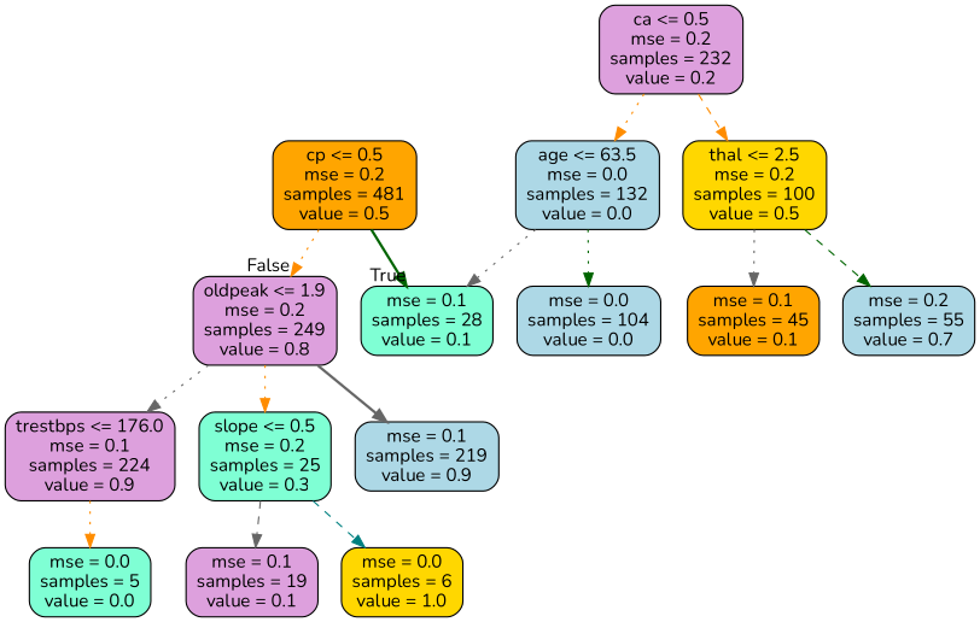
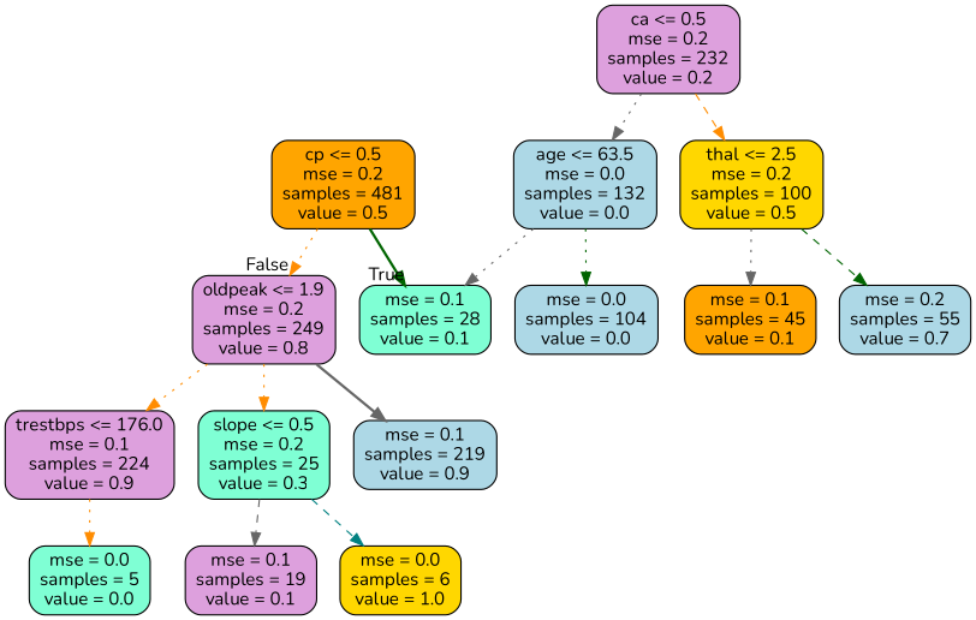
  digraph {
    fontname=Nunito
    node [color=black fillcolor=plum fontname=Nunito shape=box style="rounded,filled"]
    edge [color=darkorange fontname=Nunito style=dotted]
    n1 [fillcolor=orange label="cp <= 0.5\nmse = 0.2\nsamples = 481\nvalue = 0.5"]
    n2 [label="oldpeak <= 1.9\nmse = 0.2\nsamples = 249\nvalue = 0.8"]
    n3 [fillcolor=aquamarine label="mse = 0.1\nsamples = 28\nvalue = 0.1"]
    n4 [label="ca <= 0.5\nmse = 0.2\nsamples = 232\nvalue = 0.2"]
    n5 [fillcolor=gold label="thal <= 2.5\nmse = 0.2\nsamples = 100\nvalue = 0.5"]
    n6 [fillcolor=lightblue label="age <= 63.5\nmse = 0.0\nsamples = 132\nvalue = 0.0"]
    n7 [label="trestbps <= 176.0\nmse = 0.1\nsamples = 224\nvalue = 0.9"]
    n8 [fillcolor=aquamarine label="slope <= 0.5\nmse = 0.2\nsamples = 25\nvalue = 0.3"]
    n9 [fillcolor=lightblue label="mse = 0.1\nsamples = 219\nvalue = 0.9"]
    n10 [fillcolor=lightblue label="mse = 0.2\nsamples = 55\nvalue = 0.7"]
    n11 [fillcolor=orange label="mse = 0.1\nsamples = 45\nvalue = 0.1"]
    n12 [fillcolor=lightblue label="mse = 0.0\nsamples = 104\nvalue = 0.0"]
    n13 [fillcolor=aquamarine label="mse = 0.0\nsamples = 5\nvalue = 0.0"]
    n14 [fillcolor=gold label="mse = 0.0\nsamples = 6\nvalue = 1.0"]
    n15 [label="mse = 0.1\nsamples = 19\nvalue = 0.1"]
    n1 -> n2 [headlabel=False labelangle=-45 labeldistance=2.5]
    n1 -> n3 [color=darkgreen headlabel=True labelangle=45 labeldistance=2.5 style=bold]
-   n2 -> n7 [color=gray40]
+   n2 -> n7
    n2 -> n8
    n2 -> n9 [color=gray40 style=bold]
    n4 -> n5 [style=dashed]
-   n4 -> n6
+   n4 -> n6 [color=gray40]
    n5 -> n10 [color=darkgreen style=dashed]
    n5 -> n11 [color=gray40]
    n6 -> n3 [color=gray40]
    n6 -> n12 [color=darkgreen]
    n7 -> n13
    n8 -> n14 [color=teal style=dashed]
    n8 -> n15 [color=gray40 style=dashed]
  }
